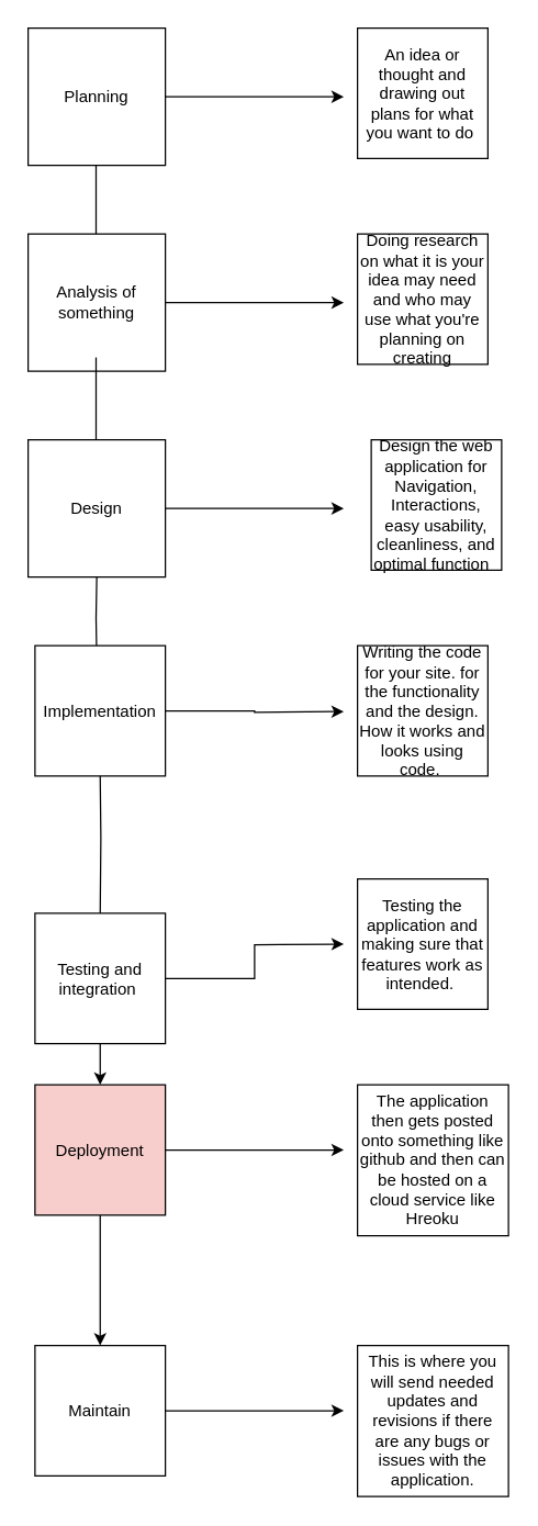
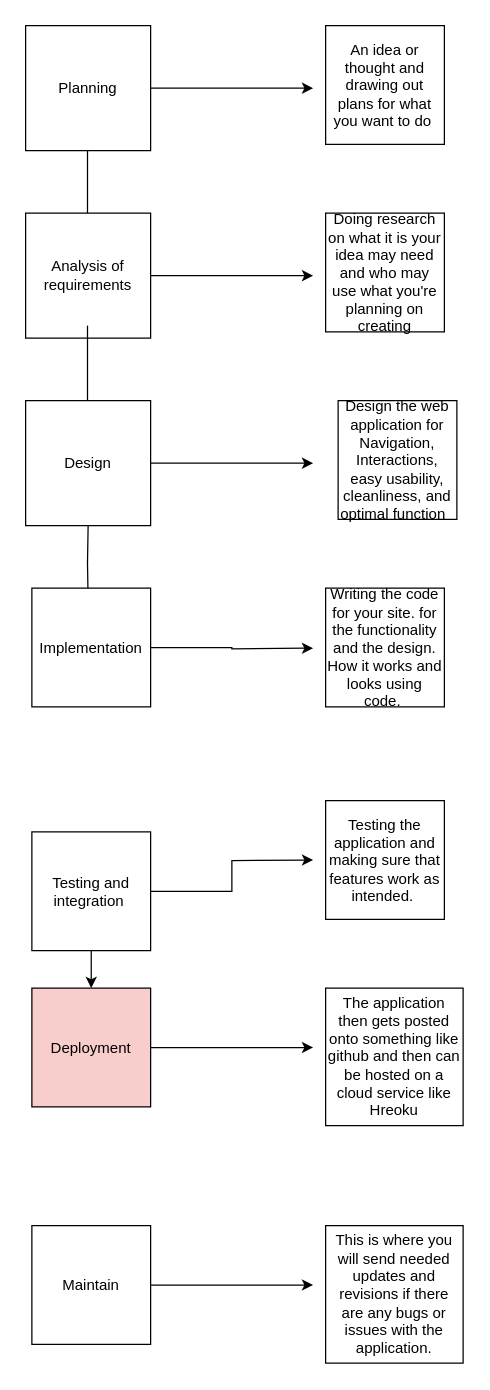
  <mxCell id="0" />
  <mxCell id="1" parent="0" />
  <mxCell id="2" style="edgeStyle=orthogonalEdgeStyle;rounded=0;orthogonalLoop=1;jettySize=auto;html=1;" edge="1" parent="1" source="3"><mxGeometry relative="1" as="geometry"><mxPoint x="250" y="70" as="targetPoint" /></mxGeometry></mxCell>
  <mxCell id="3" value="Planning" style="whiteSpace=wrap;html=1;aspect=fixed;" vertex="1" parent="1"><mxGeometry x="20" y="20" width="100" height="100" as="geometry" /></mxCell>
  <mxCell id="4" value="" style="endArrow=none;html=1;rounded=0;" edge="1" parent="1"><mxGeometry width="50" height="50" relative="1" as="geometry"><mxPoint x="69.5" y="180" as="sourcePoint" /><mxPoint x="69.5" y="120" as="targetPoint" /><Array as="points"><mxPoint x="69.5" y="160" /></Array></mxGeometry></mxCell>
  <mxCell id="5" style="edgeStyle=orthogonalEdgeStyle;rounded=0;orthogonalLoop=1;jettySize=auto;html=1;" edge="1" parent="1" source="6"><mxGeometry relative="1" as="geometry"><mxPoint x="250" y="220" as="targetPoint" /></mxGeometry></mxCell>
- <mxCell id="6" value="Analysis of something" style="whiteSpace=wrap;html=1;aspect=fixed;" vertex="1" parent="1"><mxGeometry x="20" y="170" width="100" height="100" as="geometry" /></mxCell>
+ <mxCell id="6" value="Analysis of requirements" style="whiteSpace=wrap;html=1;aspect=fixed;" vertex="1" parent="1"><mxGeometry x="20" y="170" width="100" height="100" as="geometry" /></mxCell>
  <mxCell id="7" value="" style="endArrow=none;html=1;rounded=0;" edge="1" parent="1"><mxGeometry width="50" height="50" relative="1" as="geometry"><mxPoint x="69.5" y="330" as="sourcePoint" /><mxPoint x="69.5" y="260" as="targetPoint" /><Array as="points"><mxPoint x="69.5" y="290" /></Array></mxGeometry></mxCell>
  <mxCell id="8" style="edgeStyle=orthogonalEdgeStyle;rounded=0;orthogonalLoop=1;jettySize=auto;html=1;" edge="1" parent="1" source="9"><mxGeometry relative="1" as="geometry"><mxPoint x="250" y="370" as="targetPoint" /></mxGeometry></mxCell>
  <mxCell id="9" value="Design" style="whiteSpace=wrap;html=1;aspect=fixed;" vertex="1" parent="1"><mxGeometry x="20" y="320" width="100" height="100" as="geometry" /></mxCell>
  <mxCell id="10" value="" style="endArrow=none;html=1;rounded=0;entryX=0.5;entryY=1;entryDx=0;entryDy=0;" edge="1" parent="1" target="9"><mxGeometry width="50" height="50" relative="1" as="geometry"><mxPoint x="70" y="480" as="sourcePoint" /><mxPoint x="70" y="430" as="targetPoint" /><Array as="points"><mxPoint x="69.5" y="450" /></Array></mxGeometry></mxCell>
  <mxCell id="11" style="edgeStyle=orthogonalEdgeStyle;rounded=0;orthogonalLoop=1;jettySize=auto;html=1;exitX=1;exitY=0.5;exitDx=0;exitDy=0;" edge="1" parent="1" source="12"><mxGeometry relative="1" as="geometry"><mxPoint x="250" y="518" as="targetPoint" /></mxGeometry></mxCell>
  <mxCell id="12" value="Implementation" style="whiteSpace=wrap;html=1;aspect=fixed;" vertex="1" parent="1"><mxGeometry x="25" y="470" width="95" height="95" as="geometry" /></mxCell>
  <mxCell id="13" style="edgeStyle=orthogonalEdgeStyle;rounded=0;orthogonalLoop=1;jettySize=auto;html=1;" edge="1" parent="1" source="15"><mxGeometry relative="1" as="geometry"><mxPoint x="250" y="687.5" as="targetPoint" /></mxGeometry></mxCell>
  <mxCell id="14" style="edgeStyle=orthogonalEdgeStyle;rounded=0;orthogonalLoop=1;jettySize=auto;html=1;exitX=0.5;exitY=1;exitDx=0;exitDy=0;entryX=0.5;entryY=0;entryDx=0;entryDy=0;" edge="1" parent="1" source="15" target="26"><mxGeometry relative="1" as="geometry" /></mxCell>
  <mxCell id="15" value="Testing and integration&amp;nbsp;" style="whiteSpace=wrap;html=1;aspect=fixed;" vertex="1" parent="1"><mxGeometry x="25" y="665" width="95" height="95" as="geometry" /></mxCell>
- <mxCell id="16" value="" style="endArrow=none;html=1;rounded=0;exitX=0.5;exitY=0;exitDx=0;exitDy=0;entryX=0.5;entryY=1;entryDx=0;entryDy=0;" edge="1" parent="1" source="15" target="12"><mxGeometry width="50" height="50" relative="1" as="geometry"><mxPoint x="30" y="615" as="sourcePoint" /><mxPoint x="80" y="565" as="targetPoint" /><Array as="points"><mxPoint x="73" y="610" /></Array></mxGeometry></mxCell>
  <mxCell id="17" style="edgeStyle=orthogonalEdgeStyle;rounded=0;orthogonalLoop=1;jettySize=auto;html=1;" edge="1" parent="1" source="18"><mxGeometry relative="1" as="geometry"><mxPoint x="250" y="1027.5" as="targetPoint" /></mxGeometry></mxCell>
  <mxCell id="18" value="Maintain" style="whiteSpace=wrap;html=1;aspect=fixed;" vertex="1" parent="1"><mxGeometry x="25" y="980" width="95" height="95" as="geometry" /></mxCell>
  <mxCell id="19" value="An idea or thought and drawing out plans for what you want to do&amp;nbsp;" style="whiteSpace=wrap;html=1;aspect=fixed;" vertex="1" parent="1"><mxGeometry x="260" y="20" width="95" height="95" as="geometry" /></mxCell>
  <mxCell id="20" value="Doing research on what it is your idea may need and who may use what you're planning on creating" style="whiteSpace=wrap;html=1;aspect=fixed;" vertex="1" parent="1"><mxGeometry x="260" y="170" width="95" height="95" as="geometry" /></mxCell>
  <mxCell id="21" value="Design the web application for Navigation, Interactions, easy usability, cleanliness, and optimal function&amp;nbsp;&amp;nbsp;" style="whiteSpace=wrap;html=1;aspect=fixed;" vertex="1" parent="1"><mxGeometry x="270" y="320" width="95" height="95" as="geometry" /></mxCell>
  <mxCell id="22" value="Writing the code for your site. for the functionality and the design. How it works and looks using code.&amp;nbsp;" style="whiteSpace=wrap;html=1;aspect=fixed;" vertex="1" parent="1"><mxGeometry x="260" y="470" width="95" height="95" as="geometry" /></mxCell>
  <mxCell id="23" value="Testing the application and making sure that features work as intended.&amp;nbsp;" style="whiteSpace=wrap;html=1;aspect=fixed;" vertex="1" parent="1"><mxGeometry x="260" y="640" width="95" height="95" as="geometry" /></mxCell>
  <mxCell id="24" style="edgeStyle=orthogonalEdgeStyle;rounded=0;orthogonalLoop=1;jettySize=auto;html=1;" edge="1" parent="1" source="26"><mxGeometry relative="1" as="geometry"><mxPoint x="250" y="837.5" as="targetPoint" /></mxGeometry></mxCell>
- <mxCell id="25" style="edgeStyle=orthogonalEdgeStyle;rounded=0;orthogonalLoop=1;jettySize=auto;html=1;entryX=0.5;entryY=0;entryDx=0;entryDy=0;" edge="1" parent="1" source="26" target="18"><mxGeometry relative="1" as="geometry" /></mxCell>
  <mxCell id="26" value="Deployment" style="whiteSpace=wrap;html=1;aspect=fixed;fillColor=#f8cecc;" vertex="1" parent="1"><mxGeometry x="25" y="790" width="95" height="95" as="geometry" /></mxCell>
  <mxCell id="27" value="The application then gets posted onto something like github and then can be hosted on a cloud service like Hreoku" style="whiteSpace=wrap;html=1;aspect=fixed;" vertex="1" parent="1"><mxGeometry x="260" y="790" width="110" height="110" as="geometry" /></mxCell>
  <mxCell id="28" value="This is where you will send needed updates and revisions if there are any bugs or issues with the application." style="whiteSpace=wrap;html=1;aspect=fixed;" vertex="1" parent="1"><mxGeometry x="260" y="980" width="110" height="110" as="geometry" /></mxCell>
